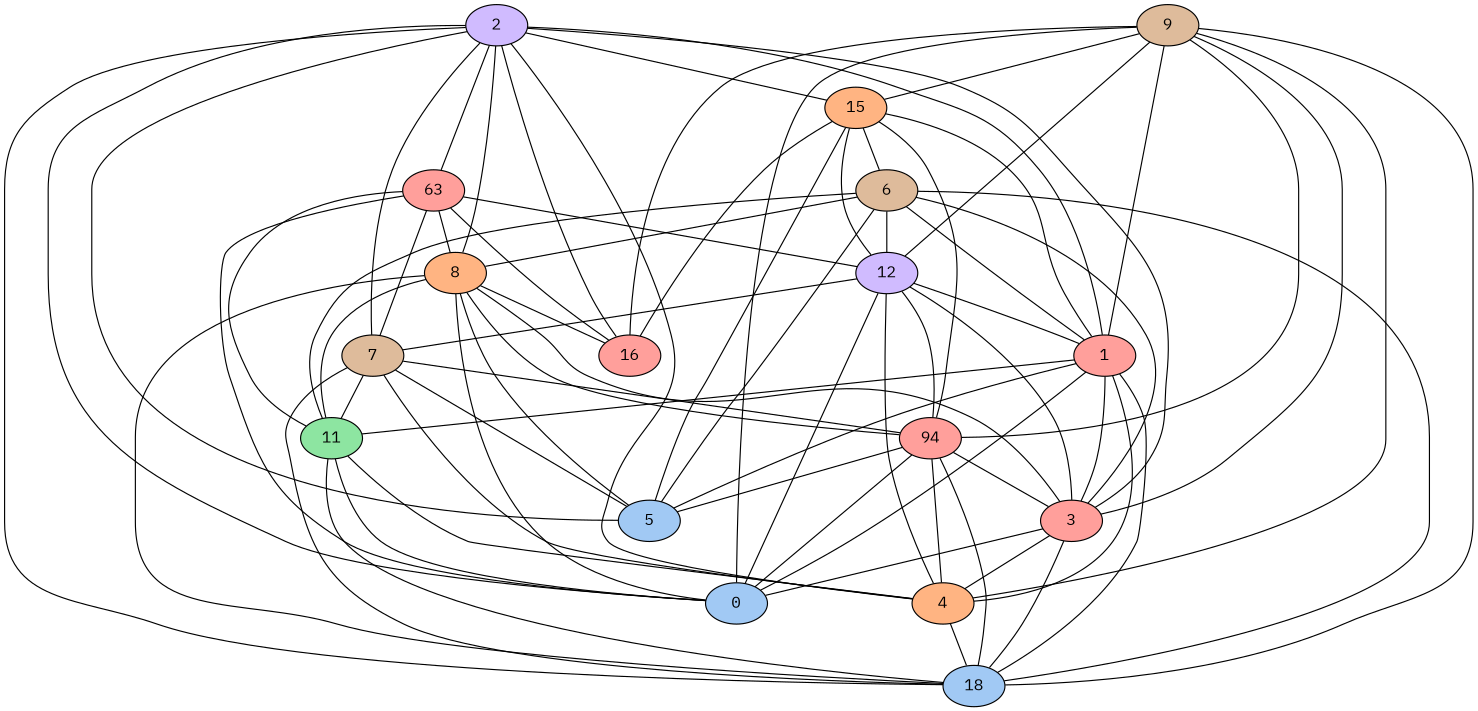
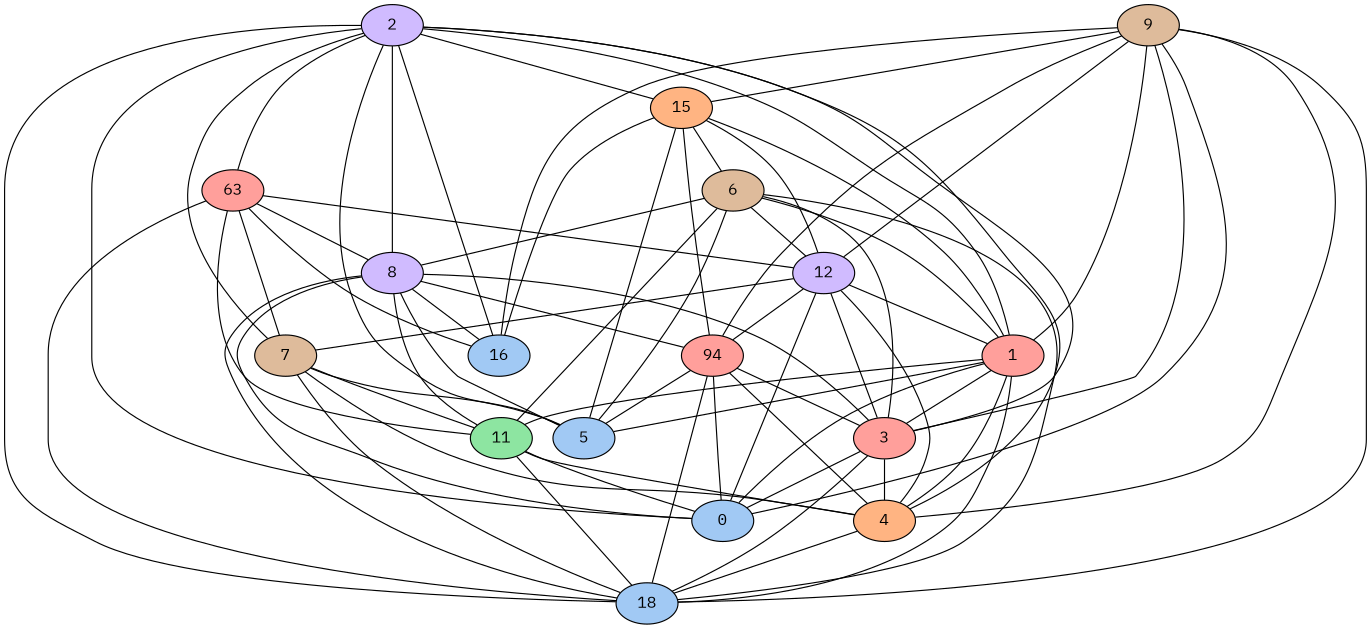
  graph {
    fontname="IBM Plex Mono"
    node [fillcolor="#ff9f9b" fontname="IBM Plex Mono" style=filled]
    edge [fontname="IBM Plex Mono"]
    2 [fillcolor="#d0bbff"]
    n2 [label=63]
    15 [fillcolor="#ffb482"]
-   8 [fillcolor="#ffb482"]
+   8 [fillcolor="#d0bbff"]
    1
    7 [fillcolor="#debb9b"]
    5 [fillcolor="#a1c9f4"]
    3
    4 [fillcolor="#ffb482"]
    n10 [fillcolor="#a1c9f4" label=18]
    0 [fillcolor="#a1c9f4"]
-   16
+   16 [fillcolor="#a1c9f4"]
    12 [fillcolor="#d0bbff"]
    11 [fillcolor="#8de5a1"]
    n15 [label=94]
    6 [fillcolor="#debb9b"]
    9 [fillcolor="#debb9b"]
    2 -- n2
    2 -- 15
    2 -- 8
    2 -- 1
    2 -- 7
    2 -- 5
    2 -- 3
    2 -- 4
    2 -- n10
    2 -- 0
    2 -- 16
    n2 -- 8
    n2 -- 7
-   n2 -- 0
+   n2 -- n10
    n2 -- 16
    n2 -- 12
    n2 -- 11
    15 -- 1
    15 -- 5
    15 -- 16
    15 -- 12
    15 -- n15
    15 -- 6
    8 -- 5
    8 -- 3
    8 -- n10
    8 -- 0
    8 -- 16
    8 -- 11
    8 -- n15
    1 -- 5
    1 -- 3
    1 -- 4
    1 -- n10
    1 -- 0
    1 -- 11
    7 -- 5
    7 -- 4
    7 -- n10
    7 -- 11
-   7 -- n15
    3 -- 4
    3 -- n10
    3 -- 0
    4 -- n10
    12 -- 1
    12 -- 7
    12 -- 3
    12 -- 4
    12 -- 0
    12 -- n15
    11 -- 4
    11 -- n10
    11 -- 0
    n15 -- 5
    n15 -- 3
    n15 -- 4
    n15 -- n10
    n15 -- 0
    6 -- 8
    6 -- 1
    6 -- 5
    6 -- 3
    6 -- n10
    6 -- 12
    6 -- 11
    9 -- 15
    9 -- 1
    9 -- 3
    9 -- 4
    9 -- n10
    9 -- 0
    9 -- 16
    9 -- 12
    9 -- n15
  }
